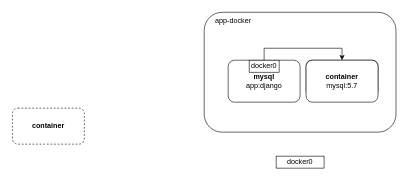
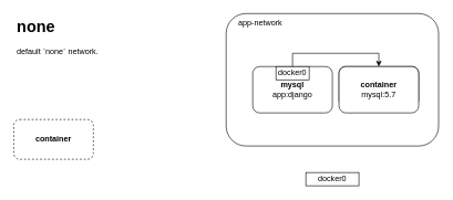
  <mxCell id="0" />
  <mxCell id="1" parent="0" />
- <mxCell id="2" value="&amp;nbsp; &amp;nbsp; &amp;nbsp;app-docker" style="rounded=1;whiteSpace=wrap;html=1;align=left;verticalAlign=top;" vertex="1" parent="1"><mxGeometry x="340" y="20" width="320" height="200" as="geometry" /></mxCell>
+ <mxCell id="2" value="&amp;nbsp; &amp;nbsp; &amp;nbsp;app-network" style="rounded=1;whiteSpace=wrap;html=1;align=left;verticalAlign=top;" vertex="1" parent="1"><mxGeometry x="340" y="20" width="320" height="200" as="geometry" /></mxCell>
  <mxCell id="3" style="edgeStyle=orthogonalEdgeStyle;rounded=0;orthogonalLoop=1;jettySize=auto;html=1;entryX=0.5;entryY=0;entryDx=0;entryDy=0;exitX=0.5;exitY=0;exitDx=0;exitDy=0;" edge="1" parent="1" source="4" target="5"><mxGeometry relative="1" as="geometry" /></mxCell>
  <mxCell id="4" value="&lt;b&gt;mysql&lt;/b&gt;&lt;br&gt;app:django" style="rounded=1;whiteSpace=wrap;html=1;verticalAlign=middle;" vertex="1" parent="1"><mxGeometry x="380" y="100" width="120" height="70" as="geometry" /></mxCell>
  <mxCell id="5" value="&lt;b&gt;container&lt;/b&gt;&lt;br&gt;mysql:5.7" style="rounded=1;whiteSpace=wrap;html=1;" vertex="1" parent="1"><mxGeometry x="510" y="100" width="120" height="60" as="geometry" /></mxCell>
+ <mxCell id="6" value="&lt;h1&gt;none&lt;/h1&gt;&lt;p&gt;default `none` network.&lt;/p&gt;" style="text;html=1;strokeColor=none;fillColor=none;spacing=5;spacingTop=-20;whiteSpace=wrap;overflow=hidden;rounded=0;" vertex="1" parent="1"><mxGeometry x="20" y="20" width="190" height="80" as="geometry" /></mxCell>
  <mxCell id="7" value="&lt;b&gt;container&lt;/b&gt;" style="rounded=1;whiteSpace=wrap;html=1;dashed=1;" vertex="1" parent="1"><mxGeometry x="20" y="180" width="120" height="60" as="geometry" /></mxCell>
  <mxCell id="8" value="docker0" style="rounded=0;whiteSpace=wrap;html=1;" vertex="1" parent="1"><mxGeometry x="460" y="260" width="80" height="20" as="geometry" /></mxCell>
  <mxCell id="9" value="&lt;b&gt;container&lt;/b&gt;&lt;br&gt;mysql:5.7" style="rounded=1;whiteSpace=wrap;html=1;verticalAlign=middle;" vertex="1" parent="1"><mxGeometry x="510" y="100" width="120" height="70" as="geometry" /></mxCell>
  <mxCell id="10" value="docker0" style="rounded=0;whiteSpace=wrap;html=1;" vertex="1" parent="1"><mxGeometry x="415" y="100" width="50" height="20" as="geometry" /></mxCell>
